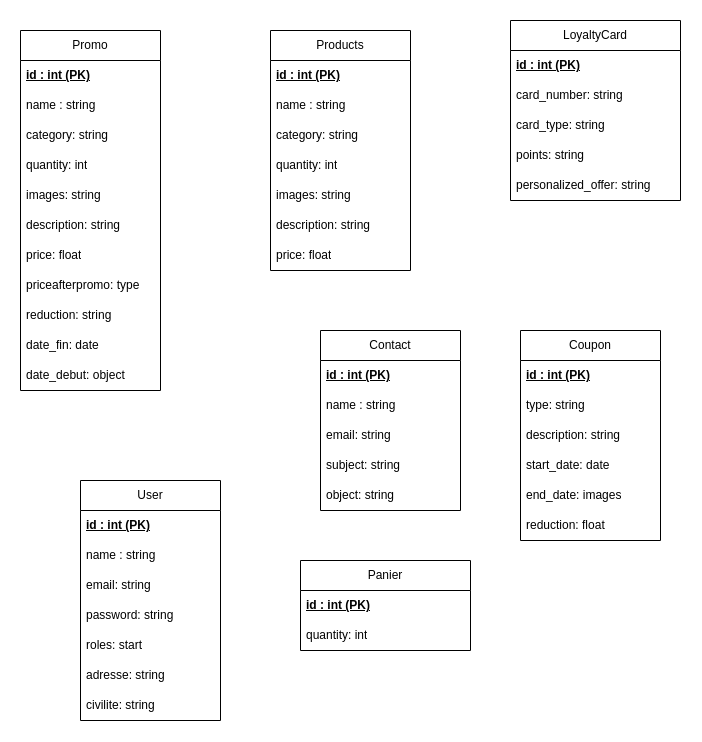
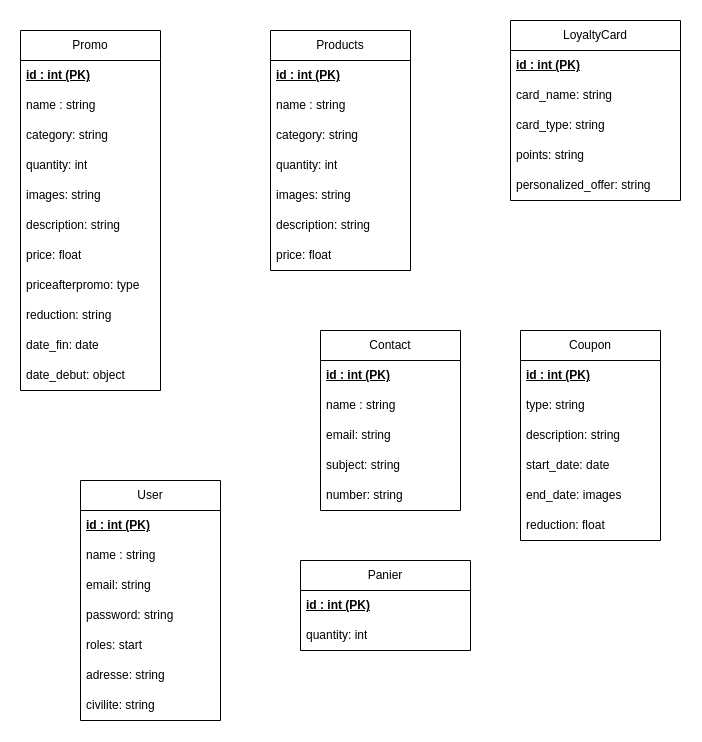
  <mxCell id="0" />
  <mxCell id="1" parent="0" />
  <mxCell id="2" value="Contact" style="swimlane;fontStyle=0;childLayout=stackLayout;horizontal=1;startSize=30;horizontalStack=0;resizeParent=1;resizeParentMax=0;resizeLast=0;collapsible=1;marginBottom=0;whiteSpace=wrap;html=1;" vertex="1" parent="1"><mxGeometry x="320" y="330" width="140" height="180" as="geometry" /></mxCell>
  <mxCell id="3" value="&lt;b&gt;&lt;u&gt;id : int (PK)&lt;/u&gt;&lt;/b&gt;" style="text;strokeColor=none;fillColor=none;align=left;verticalAlign=middle;spacingLeft=4;spacingRight=4;overflow=hidden;points=[[0,0.5],[1,0.5]];portConstraint=eastwest;rotatable=0;whiteSpace=wrap;html=1;" vertex="1" parent="2"><mxGeometry y="30" width="140" height="30" as="geometry" /></mxCell>
  <mxCell id="4" value="name : string" style="text;strokeColor=none;fillColor=none;align=left;verticalAlign=middle;spacingLeft=4;spacingRight=4;overflow=hidden;points=[[0,0.5],[1,0.5]];portConstraint=eastwest;rotatable=0;whiteSpace=wrap;html=1;" vertex="1" parent="2"><mxGeometry y="60" width="140" height="30" as="geometry" /></mxCell>
  <mxCell id="5" value="email: string" style="text;strokeColor=none;fillColor=none;align=left;verticalAlign=middle;spacingLeft=4;spacingRight=4;overflow=hidden;points=[[0,0.5],[1,0.5]];portConstraint=eastwest;rotatable=0;whiteSpace=wrap;html=1;" vertex="1" parent="2"><mxGeometry y="90" width="140" height="30" as="geometry" /></mxCell>
  <mxCell id="6" value="subject: string" style="text;strokeColor=none;fillColor=none;align=left;verticalAlign=middle;spacingLeft=4;spacingRight=4;overflow=hidden;points=[[0,0.5],[1,0.5]];portConstraint=eastwest;rotatable=0;whiteSpace=wrap;html=1;" vertex="1" parent="2"><mxGeometry y="120" width="140" height="30" as="geometry" /></mxCell>
- <mxCell id="7" value="object: string" style="text;strokeColor=none;fillColor=none;align=left;verticalAlign=middle;spacingLeft=4;spacingRight=4;overflow=hidden;points=[[0,0.5],[1,0.5]];portConstraint=eastwest;rotatable=0;whiteSpace=wrap;html=1;" vertex="1" parent="2"><mxGeometry y="150" width="140" height="30" as="geometry" /></mxCell>
+ <mxCell id="7" value="number: string" style="text;strokeColor=none;fillColor=none;align=left;verticalAlign=middle;spacingLeft=4;spacingRight=4;overflow=hidden;points=[[0,0.5],[1,0.5]];portConstraint=eastwest;rotatable=0;whiteSpace=wrap;html=1;" vertex="1" parent="2"><mxGeometry y="150" width="140" height="30" as="geometry" /></mxCell>
  <mxCell id="8" value="Coupon" style="swimlane;fontStyle=0;childLayout=stackLayout;horizontal=1;startSize=30;horizontalStack=0;resizeParent=1;resizeParentMax=0;resizeLast=0;collapsible=1;marginBottom=0;whiteSpace=wrap;html=1;" vertex="1" parent="1"><mxGeometry x="520" y="330" width="140" height="210" as="geometry" /></mxCell>
  <mxCell id="9" value="&lt;b&gt;&lt;u&gt;id : int (PK)&lt;/u&gt;&lt;/b&gt;" style="text;strokeColor=none;fillColor=none;align=left;verticalAlign=middle;spacingLeft=4;spacingRight=4;overflow=hidden;points=[[0,0.5],[1,0.5]];portConstraint=eastwest;rotatable=0;whiteSpace=wrap;html=1;" vertex="1" parent="8"><mxGeometry y="30" width="140" height="30" as="geometry" /></mxCell>
  <mxCell id="10" value="type: string" style="text;strokeColor=none;fillColor=none;align=left;verticalAlign=middle;spacingLeft=4;spacingRight=4;overflow=hidden;points=[[0,0.5],[1,0.5]];portConstraint=eastwest;rotatable=0;whiteSpace=wrap;html=1;" vertex="1" parent="8"><mxGeometry y="60" width="140" height="30" as="geometry" /></mxCell>
  <mxCell id="11" value="description: string" style="text;strokeColor=none;fillColor=none;align=left;verticalAlign=middle;spacingLeft=4;spacingRight=4;overflow=hidden;points=[[0,0.5],[1,0.5]];portConstraint=eastwest;rotatable=0;whiteSpace=wrap;html=1;" vertex="1" parent="8"><mxGeometry y="90" width="140" height="30" as="geometry" /></mxCell>
  <mxCell id="12" value="start_date: date" style="text;strokeColor=none;fillColor=none;align=left;verticalAlign=middle;spacingLeft=4;spacingRight=4;overflow=hidden;points=[[0,0.5],[1,0.5]];portConstraint=eastwest;rotatable=0;whiteSpace=wrap;html=1;" vertex="1" parent="8"><mxGeometry y="120" width="140" height="30" as="geometry" /></mxCell>
  <mxCell id="13" value="end_date: images" style="text;strokeColor=none;fillColor=none;align=left;verticalAlign=middle;spacingLeft=4;spacingRight=4;overflow=hidden;points=[[0,0.5],[1,0.5]];portConstraint=eastwest;rotatable=0;whiteSpace=wrap;html=1;" vertex="1" parent="8"><mxGeometry y="150" width="140" height="30" as="geometry" /></mxCell>
  <mxCell id="14" value="reduction: float" style="text;strokeColor=none;fillColor=none;align=left;verticalAlign=middle;spacingLeft=4;spacingRight=4;overflow=hidden;points=[[0,0.5],[1,0.5]];portConstraint=eastwest;rotatable=0;whiteSpace=wrap;html=1;" vertex="1" parent="8"><mxGeometry y="180" width="140" height="30" as="geometry" /></mxCell>
  <mxCell id="15" value="LoyaltyCard" style="swimlane;fontStyle=0;childLayout=stackLayout;horizontal=1;startSize=30;horizontalStack=0;resizeParent=1;resizeParentMax=0;resizeLast=0;collapsible=1;marginBottom=0;whiteSpace=wrap;html=1;" vertex="1" parent="1"><mxGeometry x="510" y="20" width="170" height="180" as="geometry" /></mxCell>
  <mxCell id="16" value="&lt;b&gt;&lt;u&gt;id : int (PK)&lt;/u&gt;&lt;/b&gt;" style="text;strokeColor=none;fillColor=none;align=left;verticalAlign=middle;spacingLeft=4;spacingRight=4;overflow=hidden;points=[[0,0.5],[1,0.5]];portConstraint=eastwest;rotatable=0;whiteSpace=wrap;html=1;" vertex="1" parent="15"><mxGeometry y="30" width="170" height="30" as="geometry" /></mxCell>
- <mxCell id="17" value="card_number: string" style="text;strokeColor=none;fillColor=none;align=left;verticalAlign=middle;spacingLeft=4;spacingRight=4;overflow=hidden;points=[[0,0.5],[1,0.5]];portConstraint=eastwest;rotatable=0;whiteSpace=wrap;html=1;" vertex="1" parent="15"><mxGeometry y="60" width="170" height="30" as="geometry" /></mxCell>
+ <mxCell id="17" value="card_name: string" style="text;strokeColor=none;fillColor=none;align=left;verticalAlign=middle;spacingLeft=4;spacingRight=4;overflow=hidden;points=[[0,0.5],[1,0.5]];portConstraint=eastwest;rotatable=0;whiteSpace=wrap;html=1;" vertex="1" parent="15"><mxGeometry y="60" width="170" height="30" as="geometry" /></mxCell>
  <mxCell id="18" value="card_type: string" style="text;strokeColor=none;fillColor=none;align=left;verticalAlign=middle;spacingLeft=4;spacingRight=4;overflow=hidden;points=[[0,0.5],[1,0.5]];portConstraint=eastwest;rotatable=0;whiteSpace=wrap;html=1;" vertex="1" parent="15"><mxGeometry y="90" width="170" height="30" as="geometry" /></mxCell>
  <mxCell id="19" value="points: string" style="text;strokeColor=none;fillColor=none;align=left;verticalAlign=middle;spacingLeft=4;spacingRight=4;overflow=hidden;points=[[0,0.5],[1,0.5]];portConstraint=eastwest;rotatable=0;whiteSpace=wrap;html=1;" vertex="1" parent="15"><mxGeometry y="120" width="170" height="30" as="geometry" /></mxCell>
  <mxCell id="20" value="personalized_offer: string" style="text;strokeColor=none;fillColor=none;align=left;verticalAlign=middle;spacingLeft=4;spacingRight=4;overflow=hidden;points=[[0,0.5],[1,0.5]];portConstraint=eastwest;rotatable=0;whiteSpace=wrap;html=1;" vertex="1" parent="15"><mxGeometry y="150" width="170" height="30" as="geometry" /></mxCell>
  <mxCell id="21" value="Products" style="swimlane;fontStyle=0;childLayout=stackLayout;horizontal=1;startSize=30;horizontalStack=0;resizeParent=1;resizeParentMax=0;resizeLast=0;collapsible=1;marginBottom=0;whiteSpace=wrap;html=1;" vertex="1" parent="1"><mxGeometry x="270" y="30" width="140" height="240" as="geometry" /></mxCell>
  <mxCell id="22" value="&lt;b&gt;&lt;u&gt;id : int (PK)&lt;/u&gt;&lt;/b&gt;" style="text;strokeColor=none;fillColor=none;align=left;verticalAlign=middle;spacingLeft=4;spacingRight=4;overflow=hidden;points=[[0,0.5],[1,0.5]];portConstraint=eastwest;rotatable=0;whiteSpace=wrap;html=1;" vertex="1" parent="21"><mxGeometry y="30" width="140" height="30" as="geometry" /></mxCell>
  <mxCell id="23" value="name : string" style="text;strokeColor=none;fillColor=none;align=left;verticalAlign=middle;spacingLeft=4;spacingRight=4;overflow=hidden;points=[[0,0.5],[1,0.5]];portConstraint=eastwest;rotatable=0;whiteSpace=wrap;html=1;" vertex="1" parent="21"><mxGeometry y="60" width="140" height="30" as="geometry" /></mxCell>
  <mxCell id="24" value="category: string" style="text;strokeColor=none;fillColor=none;align=left;verticalAlign=middle;spacingLeft=4;spacingRight=4;overflow=hidden;points=[[0,0.5],[1,0.5]];portConstraint=eastwest;rotatable=0;whiteSpace=wrap;html=1;" vertex="1" parent="21"><mxGeometry y="90" width="140" height="30" as="geometry" /></mxCell>
  <mxCell id="25" value="quantity: int" style="text;strokeColor=none;fillColor=none;align=left;verticalAlign=middle;spacingLeft=4;spacingRight=4;overflow=hidden;points=[[0,0.5],[1,0.5]];portConstraint=eastwest;rotatable=0;whiteSpace=wrap;html=1;" vertex="1" parent="21"><mxGeometry y="120" width="140" height="30" as="geometry" /></mxCell>
  <mxCell id="26" value="images: string" style="text;strokeColor=none;fillColor=none;align=left;verticalAlign=middle;spacingLeft=4;spacingRight=4;overflow=hidden;points=[[0,0.5],[1,0.5]];portConstraint=eastwest;rotatable=0;whiteSpace=wrap;html=1;" vertex="1" parent="21"><mxGeometry y="150" width="140" height="30" as="geometry" /></mxCell>
  <mxCell id="27" value="description: string" style="text;strokeColor=none;fillColor=none;align=left;verticalAlign=middle;spacingLeft=4;spacingRight=4;overflow=hidden;points=[[0,0.5],[1,0.5]];portConstraint=eastwest;rotatable=0;whiteSpace=wrap;html=1;" vertex="1" parent="21"><mxGeometry y="180" width="140" height="30" as="geometry" /></mxCell>
  <mxCell id="28" value="price: float" style="text;strokeColor=none;fillColor=none;align=left;verticalAlign=middle;spacingLeft=4;spacingRight=4;overflow=hidden;points=[[0,0.5],[1,0.5]];portConstraint=eastwest;rotatable=0;whiteSpace=wrap;html=1;" vertex="1" parent="21"><mxGeometry y="210" width="140" height="30" as="geometry" /></mxCell>
  <mxCell id="29" value="Promo" style="swimlane;fontStyle=0;childLayout=stackLayout;horizontal=1;startSize=30;horizontalStack=0;resizeParent=1;resizeParentMax=0;resizeLast=0;collapsible=1;marginBottom=0;whiteSpace=wrap;html=1;" vertex="1" parent="1"><mxGeometry x="20" y="30" width="140" height="360" as="geometry" /></mxCell>
  <mxCell id="30" value="&lt;b&gt;&lt;u&gt;id : int (PK)&lt;/u&gt;&lt;/b&gt;" style="text;strokeColor=none;fillColor=none;align=left;verticalAlign=middle;spacingLeft=4;spacingRight=4;overflow=hidden;points=[[0,0.5],[1,0.5]];portConstraint=eastwest;rotatable=0;whiteSpace=wrap;html=1;" vertex="1" parent="29"><mxGeometry y="30" width="140" height="30" as="geometry" /></mxCell>
  <mxCell id="31" value="name : string" style="text;strokeColor=none;fillColor=none;align=left;verticalAlign=middle;spacingLeft=4;spacingRight=4;overflow=hidden;points=[[0,0.5],[1,0.5]];portConstraint=eastwest;rotatable=0;whiteSpace=wrap;html=1;" vertex="1" parent="29"><mxGeometry y="60" width="140" height="30" as="geometry" /></mxCell>
  <mxCell id="32" value="category: string" style="text;strokeColor=none;fillColor=none;align=left;verticalAlign=middle;spacingLeft=4;spacingRight=4;overflow=hidden;points=[[0,0.5],[1,0.5]];portConstraint=eastwest;rotatable=0;whiteSpace=wrap;html=1;" vertex="1" parent="29"><mxGeometry y="90" width="140" height="30" as="geometry" /></mxCell>
  <mxCell id="33" value="quantity: int" style="text;strokeColor=none;fillColor=none;align=left;verticalAlign=middle;spacingLeft=4;spacingRight=4;overflow=hidden;points=[[0,0.5],[1,0.5]];portConstraint=eastwest;rotatable=0;whiteSpace=wrap;html=1;" vertex="1" parent="29"><mxGeometry y="120" width="140" height="30" as="geometry" /></mxCell>
  <mxCell id="34" value="images: string" style="text;strokeColor=none;fillColor=none;align=left;verticalAlign=middle;spacingLeft=4;spacingRight=4;overflow=hidden;points=[[0,0.5],[1,0.5]];portConstraint=eastwest;rotatable=0;whiteSpace=wrap;html=1;" vertex="1" parent="29"><mxGeometry y="150" width="140" height="30" as="geometry" /></mxCell>
  <mxCell id="35" value="description: string" style="text;strokeColor=none;fillColor=none;align=left;verticalAlign=middle;spacingLeft=4;spacingRight=4;overflow=hidden;points=[[0,0.5],[1,0.5]];portConstraint=eastwest;rotatable=0;whiteSpace=wrap;html=1;" vertex="1" parent="29"><mxGeometry y="180" width="140" height="30" as="geometry" /></mxCell>
  <mxCell id="36" value="price: float" style="text;strokeColor=none;fillColor=none;align=left;verticalAlign=middle;spacingLeft=4;spacingRight=4;overflow=hidden;points=[[0,0.5],[1,0.5]];portConstraint=eastwest;rotatable=0;whiteSpace=wrap;html=1;" vertex="1" parent="29"><mxGeometry y="210" width="140" height="30" as="geometry" /></mxCell>
  <mxCell id="37" value="priceafterpromo: type" style="text;strokeColor=none;fillColor=none;align=left;verticalAlign=middle;spacingLeft=4;spacingRight=4;overflow=hidden;points=[[0,0.5],[1,0.5]];portConstraint=eastwest;rotatable=0;whiteSpace=wrap;html=1;" vertex="1" parent="29"><mxGeometry y="240" width="140" height="30" as="geometry" /></mxCell>
  <mxCell id="38" value="reduction: string" style="text;strokeColor=none;fillColor=none;align=left;verticalAlign=middle;spacingLeft=4;spacingRight=4;overflow=hidden;points=[[0,0.5],[1,0.5]];portConstraint=eastwest;rotatable=0;whiteSpace=wrap;html=1;" vertex="1" parent="29"><mxGeometry y="270" width="140" height="30" as="geometry" /></mxCell>
  <mxCell id="39" value="date_fin: date" style="text;strokeColor=none;fillColor=none;align=left;verticalAlign=middle;spacingLeft=4;spacingRight=4;overflow=hidden;points=[[0,0.5],[1,0.5]];portConstraint=eastwest;rotatable=0;whiteSpace=wrap;html=1;" vertex="1" parent="29"><mxGeometry y="300" width="140" height="30" as="geometry" /></mxCell>
  <mxCell id="40" value="date_debut: object" style="text;strokeColor=none;fillColor=none;align=left;verticalAlign=middle;spacingLeft=4;spacingRight=4;overflow=hidden;points=[[0,0.5],[1,0.5]];portConstraint=eastwest;rotatable=0;whiteSpace=wrap;html=1;" vertex="1" parent="29"><mxGeometry y="330" width="140" height="30" as="geometry" /></mxCell>
  <mxCell id="41" value="User" style="swimlane;fontStyle=0;childLayout=stackLayout;horizontal=1;startSize=30;horizontalStack=0;resizeParent=1;resizeParentMax=0;resizeLast=0;collapsible=1;marginBottom=0;whiteSpace=wrap;html=1;" vertex="1" parent="1"><mxGeometry x="80" y="480" width="140" height="240" as="geometry" /></mxCell>
  <mxCell id="42" value="&lt;b&gt;&lt;u&gt;id : int (PK)&lt;/u&gt;&lt;/b&gt;" style="text;strokeColor=none;fillColor=none;align=left;verticalAlign=middle;spacingLeft=4;spacingRight=4;overflow=hidden;points=[[0,0.5],[1,0.5]];portConstraint=eastwest;rotatable=0;whiteSpace=wrap;html=1;" vertex="1" parent="41"><mxGeometry y="30" width="140" height="30" as="geometry" /></mxCell>
  <mxCell id="43" value="name : string" style="text;strokeColor=none;fillColor=none;align=left;verticalAlign=middle;spacingLeft=4;spacingRight=4;overflow=hidden;points=[[0,0.5],[1,0.5]];portConstraint=eastwest;rotatable=0;whiteSpace=wrap;html=1;" vertex="1" parent="41"><mxGeometry y="60" width="140" height="30" as="geometry" /></mxCell>
  <mxCell id="44" value="email: string" style="text;strokeColor=none;fillColor=none;align=left;verticalAlign=middle;spacingLeft=4;spacingRight=4;overflow=hidden;points=[[0,0.5],[1,0.5]];portConstraint=eastwest;rotatable=0;whiteSpace=wrap;html=1;" vertex="1" parent="41"><mxGeometry y="90" width="140" height="30" as="geometry" /></mxCell>
  <mxCell id="45" value="password: string" style="text;strokeColor=none;fillColor=none;align=left;verticalAlign=middle;spacingLeft=4;spacingRight=4;overflow=hidden;points=[[0,0.5],[1,0.5]];portConstraint=eastwest;rotatable=0;whiteSpace=wrap;html=1;" vertex="1" parent="41"><mxGeometry y="120" width="140" height="30" as="geometry" /></mxCell>
  <mxCell id="46" value="roles: start" style="text;strokeColor=none;fillColor=none;align=left;verticalAlign=middle;spacingLeft=4;spacingRight=4;overflow=hidden;points=[[0,0.5],[1,0.5]];portConstraint=eastwest;rotatable=0;whiteSpace=wrap;html=1;" vertex="1" parent="41"><mxGeometry y="150" width="140" height="30" as="geometry" /></mxCell>
  <mxCell id="47" value="adresse: string" style="text;strokeColor=none;fillColor=none;align=left;verticalAlign=middle;spacingLeft=4;spacingRight=4;overflow=hidden;points=[[0,0.5],[1,0.5]];portConstraint=eastwest;rotatable=0;whiteSpace=wrap;html=1;" vertex="1" parent="41"><mxGeometry y="180" width="140" height="30" as="geometry" /></mxCell>
  <mxCell id="48" value="civilite: string" style="text;strokeColor=none;fillColor=none;align=left;verticalAlign=middle;spacingLeft=4;spacingRight=4;overflow=hidden;points=[[0,0.5],[1,0.5]];portConstraint=eastwest;rotatable=0;whiteSpace=wrap;html=1;" vertex="1" parent="41"><mxGeometry y="210" width="140" height="30" as="geometry" /></mxCell>
  <mxCell id="49" value="Panier" style="swimlane;fontStyle=0;childLayout=stackLayout;horizontal=1;startSize=30;horizontalStack=0;resizeParent=1;resizeParentMax=0;resizeLast=0;collapsible=1;marginBottom=0;whiteSpace=wrap;html=1;" vertex="1" parent="1"><mxGeometry x="300" y="560" width="170" height="90" as="geometry" /></mxCell>
  <mxCell id="50" value="&lt;b&gt;&lt;u&gt;id : int (PK)&lt;/u&gt;&lt;/b&gt;" style="text;strokeColor=none;fillColor=none;align=left;verticalAlign=middle;spacingLeft=4;spacingRight=4;overflow=hidden;points=[[0,0.5],[1,0.5]];portConstraint=eastwest;rotatable=0;whiteSpace=wrap;html=1;" vertex="1" parent="49"><mxGeometry y="30" width="170" height="30" as="geometry" /></mxCell>
  <mxCell id="51" value="quantity: int" style="text;strokeColor=none;fillColor=none;align=left;verticalAlign=middle;spacingLeft=4;spacingRight=4;overflow=hidden;points=[[0,0.5],[1,0.5]];portConstraint=eastwest;rotatable=0;whiteSpace=wrap;html=1;" vertex="1" parent="49"><mxGeometry y="60" width="170" height="30" as="geometry" /></mxCell>
